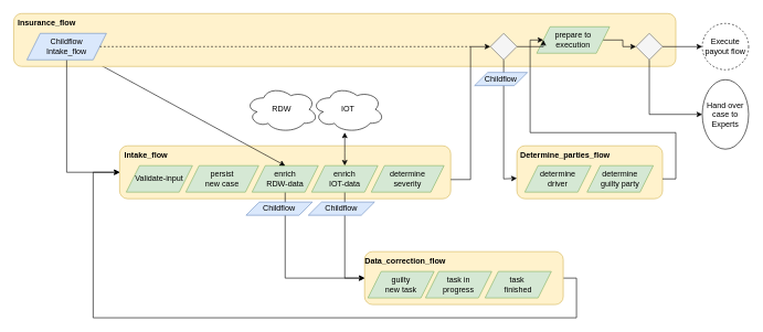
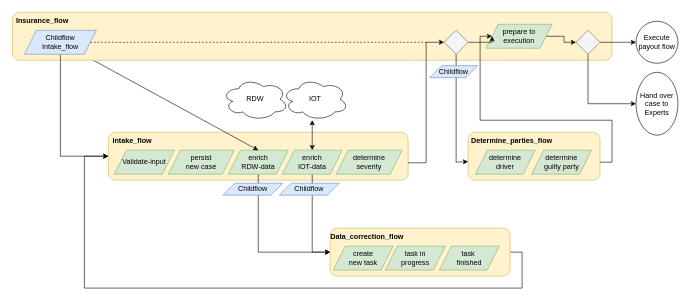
  <mxCell id="0" />
  <mxCell id="1" parent="0" />
  <mxCell id="2" value="RDW" style="ellipse;shape=cloud;whiteSpace=wrap;html=1;" parent="1" vertex="1"><mxGeometry x="370" y="130" width="110" height="70" as="geometry" /></mxCell>
- <mxCell id="3" value="Execute payout flow" style="ellipse;whiteSpace=wrap;html=1;dashed=1;" parent="1" vertex="1"><mxGeometry x="1060" y="35" width="70" height="70" as="geometry" /></mxCell>
+ <mxCell id="3" value="Execute payout flow" style="ellipse;whiteSpace=wrap;html=1;" parent="1" vertex="1"><mxGeometry x="1060" y="35" width="70" height="70" as="geometry" /></mxCell>
  <mxCell id="4" value="Hand over case to Experts" style="ellipse;whiteSpace=wrap;html=1;" parent="1" vertex="1"><mxGeometry x="1060" y="120" width="70" height="105" as="geometry" /></mxCell>
  <mxCell id="5" value="" style="rounded=1;whiteSpace=wrap;html=1;fillColor=#fff2cc;strokeColor=#d6b656;" vertex="1" parent="1"><mxGeometry x="180" width="500" height="80" as="geometry" y="220" /></mxCell>
  <mxCell id="6" value="Intake_flow" style="text;html=1;strokeColor=none;fillColor=none;align=center;verticalAlign=middle;whiteSpace=wrap;rounded=0;fontStyle=1" vertex="1" parent="1"><mxGeometry x="180" width="80" height="30" as="geometry" y="220" /></mxCell>
  <mxCell id="7" value="Validate-input" style="shape=parallelogram;perimeter=parallelogramPerimeter;whiteSpace=wrap;html=1;fixedSize=1;fillColor=#d5e8d4;strokeColor=#82b366;" vertex="1" parent="1"><mxGeometry x="190" y="250" width="100" height="40" as="geometry" /></mxCell>
  <mxCell id="8" style="edgeStyle=orthogonalEdgeStyle;rounded=0;orthogonalLoop=1;jettySize=auto;html=1;exitX=0.5;exitY=1;exitDx=0;exitDy=0;entryX=0;entryY=0.5;entryDx=0;entryDy=0;" edge="1" parent="1" source="9" target="22"><mxGeometry relative="1" as="geometry" /></mxCell>
  <mxCell id="9" value="enrich&lt;br&gt;RDW-data" style="shape=parallelogram;perimeter=parallelogramPerimeter;whiteSpace=wrap;html=1;fixedSize=1;fillColor=#d5e8d4;strokeColor=#82b366;" vertex="1" parent="1"><mxGeometry x="380" y="250" width="100" height="40" as="geometry" /></mxCell>
  <mxCell id="10" value="create new insurance case" style="shape=parallelogram;perimeter=parallelogramPerimeter;whiteSpace=wrap;html=1;fixedSize=1;fillColor=#d5e8d4;strokeColor=#82b366;" vertex="1" parent="1"><mxGeometry x="860" y="240" width="110" height="40" as="geometry" /></mxCell>
  <mxCell id="11" value="" style="edgeStyle=orthogonalEdgeStyle;rounded=0;orthogonalLoop=1;jettySize=auto;html=1;startArrow=classic;startFill=1;" edge="1" parent="1" source="13" target="15"><mxGeometry relative="1" as="geometry"><Array as="points"><mxPoint x="520" y="230" /><mxPoint x="520" y="230" /></Array></mxGeometry></mxCell>
  <mxCell id="12" style="edgeStyle=orthogonalEdgeStyle;rounded=0;orthogonalLoop=1;jettySize=auto;html=1;exitX=0.5;exitY=1;exitDx=0;exitDy=0;entryX=0;entryY=0.5;entryDx=0;entryDy=0;" edge="1" parent="1" source="13" target="22"><mxGeometry relative="1" as="geometry"><mxPoint x="540" y="420" as="targetPoint" /><Array as="points"><mxPoint x="520" y="420" /></Array></mxGeometry></mxCell>
  <mxCell id="13" value="enrich&lt;br&gt;IOT-data" style="shape=parallelogram;perimeter=parallelogramPerimeter;whiteSpace=wrap;html=1;fixedSize=1;fillColor=#d5e8d4;strokeColor=#82b366;" vertex="1" parent="1"><mxGeometry x="470" y="250" width="100" height="40" as="geometry" /></mxCell>
  <mxCell id="14" value="" style="endArrow=classic;startArrow=classic;html=1;rounded=0;exitX=0.5;exitY=0;exitDx=0;exitDy=0;" edge="1" parent="1" source="9" target="19"><mxGeometry width="50" height="50" relative="1" as="geometry"><mxPoint x="620" y="500" as="sourcePoint" /><mxPoint x="670" y="450" as="targetPoint" /></mxGeometry></mxCell>
  <mxCell id="15" value="IOT" style="ellipse;shape=cloud;whiteSpace=wrap;html=1;" vertex="1" parent="1"><mxGeometry x="470" y="130" width="110" height="70" as="geometry" /></mxCell>
  <mxCell id="16" value="" style="rounded=1;whiteSpace=wrap;html=1;fillColor=#fff2cc;strokeColor=#d6b656;" vertex="1" parent="1"><mxGeometry x="20" y="20" width="1000" height="80" as="geometry" /></mxCell>
  <mxCell id="17" value="Insurance_flow" style="text;html=1;strokeColor=none;fillColor=none;align=center;verticalAlign=middle;whiteSpace=wrap;rounded=0;fontStyle=1" vertex="1" parent="1"><mxGeometry x="40" y="20" width="60" height="30" as="geometry" /></mxCell>
  <mxCell id="18" value="" style="edgeStyle=orthogonalEdgeStyle;rounded=0;orthogonalLoop=1;jettySize=auto;html=1;entryX=0;entryY=0.5;entryDx=0;entryDy=0;" edge="1" parent="1" source="19" target="5"><mxGeometry relative="1" as="geometry"><mxPoint x="60" y="250" as="targetPoint" /><Array as="points"><mxPoint x="100" y="260" /></Array></mxGeometry></mxCell>
  <mxCell id="19" value="Childflow&lt;br&gt;Intake_flow" style="shape=parallelogram;perimeter=parallelogramPerimeter;whiteSpace=wrap;html=1;fixedSize=1;fillColor=#dae8fc;strokeColor=#6c8ebf;" vertex="1" parent="1"><mxGeometry x="40" y="50" width="120" height="40" as="geometry" /></mxCell>
  <mxCell id="20" value="" style="rounded=1;whiteSpace=wrap;html=1;fillColor=#fff2cc;strokeColor=#d6b656;" vertex="1" parent="1"><mxGeometry x="780" width="220" height="80" as="geometry" y="220" /></mxCell>
  <mxCell id="21" style="edgeStyle=orthogonalEdgeStyle;rounded=0;orthogonalLoop=1;jettySize=auto;html=1;exitX=1;exitY=0.5;exitDx=0;exitDy=0;entryX=0;entryY=0.5;entryDx=0;entryDy=0;" edge="1" parent="1" source="22" target="5"><mxGeometry relative="1" as="geometry"><mxPoint x="70" y="320" as="targetPoint" /><Array as="points"><mxPoint x="870" y="420" /><mxPoint x="870" y="480" /><mxPoint x="140" y="480" /><mxPoint x="140" y="260" /></Array></mxGeometry></mxCell>
  <mxCell id="22" value="" style="rounded=1;whiteSpace=wrap;html=1;fillColor=#fff2cc;strokeColor=#d6b656;" vertex="1" parent="1"><mxGeometry x="550" y="380" width="300" height="80" as="geometry" /></mxCell>
  <mxCell id="23" style="edgeStyle=orthogonalEdgeStyle;rounded=0;orthogonalLoop=1;jettySize=auto;html=1;exitX=1;exitY=0.638;exitDx=0;exitDy=0;entryX=0;entryY=0.5;entryDx=0;entryDy=0;exitPerimeter=0;" edge="1" parent="1" source="5" target="29"><mxGeometry relative="1" as="geometry" /></mxCell>
  <mxCell id="24" value="determine&lt;br&gt;severity" style="shape=parallelogram;perimeter=parallelogramPerimeter;whiteSpace=wrap;html=1;fixedSize=1;fillColor=#d5e8d4;strokeColor=#82b366;" vertex="1" parent="1"><mxGeometry x="560" y="250" width="110" height="40" as="geometry" /></mxCell>
  <mxCell id="25" style="edgeStyle=orthogonalEdgeStyle;rounded=0;orthogonalLoop=1;jettySize=auto;html=1;exitX=1;exitY=0.5;exitDx=0;exitDy=0;entryX=0;entryY=0.5;entryDx=0;entryDy=0;" edge="1" parent="1" source="26" target="36"><mxGeometry relative="1" as="geometry" /></mxCell>
  <mxCell id="26" value="prepare to&lt;br&gt;execution" style="shape=parallelogram;perimeter=parallelogramPerimeter;whiteSpace=wrap;html=1;fixedSize=1;fillColor=#d5e8d4;strokeColor=#82b366;" vertex="1" parent="1"><mxGeometry x="810" y="40" width="110" height="40" as="geometry" /></mxCell>
  <mxCell id="27" style="edgeStyle=orthogonalEdgeStyle;rounded=0;orthogonalLoop=1;jettySize=auto;html=1;exitX=1;exitY=0.5;exitDx=0;exitDy=0;entryX=0;entryY=0.5;entryDx=0;entryDy=0;" edge="1" parent="1" source="29" target="26"><mxGeometry relative="1" as="geometry" /></mxCell>
  <mxCell id="28" style="edgeStyle=orthogonalEdgeStyle;rounded=0;orthogonalLoop=1;jettySize=auto;html=1;exitX=0.5;exitY=1;exitDx=0;exitDy=0;entryX=0;entryY=0.613;entryDx=0;entryDy=0;entryPerimeter=0;" edge="1" parent="1" source="29" target="20"><mxGeometry relative="1" as="geometry"><Array as="points"><mxPoint x="760" y="270" /></Array></mxGeometry></mxCell>
  <mxCell id="29" value="" style="rhombus;whiteSpace=wrap;html=1;fillColor=#f5f5f5;strokeColor=#666666;fontColor=#333333;" vertex="1" parent="1"><mxGeometry x="740" y="50" width="40" height="40" as="geometry" /></mxCell>
  <mxCell id="30" value="determine&lt;br&gt;driver" style="shape=parallelogram;perimeter=parallelogramPerimeter;whiteSpace=wrap;html=1;fixedSize=1;fillColor=#d5e8d4;strokeColor=#82b366;" vertex="1" parent="1"><mxGeometry x="792" y="250" width="100" height="40" as="geometry" /></mxCell>
  <mxCell id="31" value="persist &lt;br&gt;new case" style="shape=parallelogram;perimeter=parallelogramPerimeter;whiteSpace=wrap;html=1;fixedSize=1;fillColor=#d5e8d4;strokeColor=#82b366;" vertex="1" parent="1"><mxGeometry x="280" y="250" width="110" height="40" as="geometry" /></mxCell>
  <mxCell id="32" style="edgeStyle=orthogonalEdgeStyle;rounded=0;orthogonalLoop=1;jettySize=auto;html=1;entryX=0;entryY=0.5;entryDx=0;entryDy=0;" edge="1" parent="1" target="26"><mxGeometry relative="1" as="geometry"><mxPoint x="1030" y="270" as="targetPoint" /><mxPoint x="1000" y="270" as="sourcePoint" /><Array as="points"><mxPoint x="1020" y="270" /><mxPoint x="1020" y="200" /><mxPoint x="800" y="200" /><mxPoint x="800" y="70" /></Array></mxGeometry></mxCell>
  <mxCell id="33" value="determine&lt;br&gt;guilty party" style="shape=parallelogram;perimeter=parallelogramPerimeter;whiteSpace=wrap;html=1;fixedSize=1;fillColor=#d5e8d4;strokeColor=#82b366;" vertex="1" parent="1"><mxGeometry x="886" y="250" width="100" height="40" as="geometry" /></mxCell>
  <mxCell id="34" style="edgeStyle=orthogonalEdgeStyle;rounded=0;orthogonalLoop=1;jettySize=auto;html=1;exitX=0.5;exitY=1;exitDx=0;exitDy=0;entryX=0;entryY=0.5;entryDx=0;entryDy=0;" edge="1" parent="1" source="36" target="4"><mxGeometry relative="1" as="geometry" /></mxCell>
  <mxCell id="35" style="edgeStyle=orthogonalEdgeStyle;rounded=0;orthogonalLoop=1;jettySize=auto;html=1;exitX=1;exitY=0.5;exitDx=0;exitDy=0;entryX=0;entryY=0.5;entryDx=0;entryDy=0;" edge="1" parent="1" source="36" target="3"><mxGeometry relative="1" as="geometry" /></mxCell>
  <mxCell id="36" value="" style="rhombus;whiteSpace=wrap;html=1;fillColor=#f5f5f5;fontColor=#333333;strokeColor=#666666;" vertex="1" parent="1"><mxGeometry x="960" y="50" width="40" height="40" as="geometry" /></mxCell>
- <mxCell id="37" value="guilty &lt;br&gt;new task" style="shape=parallelogram;perimeter=parallelogramPerimeter;whiteSpace=wrap;html=1;fixedSize=1;fillColor=#d5e8d4;strokeColor=#82b366;" vertex="1" parent="1"><mxGeometry x="555" y="410" width="100" height="40" as="geometry" /></mxCell>
+ <mxCell id="37" value="create &lt;br&gt;new task" style="shape=parallelogram;perimeter=parallelogramPerimeter;whiteSpace=wrap;html=1;fixedSize=1;fillColor=#d5e8d4;strokeColor=#82b366;" vertex="1" parent="1"><mxGeometry x="555" y="410" width="100" height="40" as="geometry" /></mxCell>
  <mxCell id="38" value="task in&lt;br&gt;progress" style="shape=parallelogram;perimeter=parallelogramPerimeter;whiteSpace=wrap;html=1;fixedSize=1;fillColor=#d5e8d4;strokeColor=#82b366;" vertex="1" parent="1"><mxGeometry x="642" y="410" width="100" height="40" as="geometry" /></mxCell>
  <mxCell id="39" value="task&amp;nbsp;&lt;br&gt;finished" style="shape=parallelogram;perimeter=parallelogramPerimeter;whiteSpace=wrap;html=1;fixedSize=1;fillColor=#d5e8d4;strokeColor=#82b366;" vertex="1" parent="1"><mxGeometry x="732" y="410" width="100" height="40" as="geometry" /></mxCell>
  <mxCell id="40" value="Determine_parties_flow" style="text;html=1;strokeColor=none;fillColor=none;align=center;verticalAlign=middle;whiteSpace=wrap;rounded=0;fontStyle=1" vertex="1" parent="1"><mxGeometry x="813" width="80" height="30" as="geometry" y="220" /></mxCell>
  <mxCell id="41" value="Data_correction_flow" style="text;html=1;strokeColor=none;fillColor=none;align=center;verticalAlign=middle;whiteSpace=wrap;rounded=0;fontStyle=1" vertex="1" parent="1"><mxGeometry x="550" y="380" width="123" height="30" as="geometry" /></mxCell>
  <mxCell id="42" value="Childflow" style="shape=parallelogram;perimeter=parallelogramPerimeter;whiteSpace=wrap;html=1;fixedSize=1;fillColor=#dae8fc;strokeColor=#6c8ebf;" vertex="1" parent="1"><mxGeometry x="371" y="305" width="100" height="20" as="geometry" /></mxCell>
  <mxCell id="43" value="Childflow" style="shape=parallelogram;perimeter=parallelogramPerimeter;whiteSpace=wrap;html=1;fixedSize=1;fillColor=#dae8fc;strokeColor=#6c8ebf;" vertex="1" parent="1"><mxGeometry x="465" y="305" width="100" height="20" as="geometry" /></mxCell>
  <mxCell id="44" value="Childflow" style="shape=parallelogram;perimeter=parallelogramPerimeter;whiteSpace=wrap;html=1;fixedSize=1;fillColor=#dae8fc;strokeColor=#6c8ebf;" vertex="1" parent="1"><mxGeometry x="716" y="109" width="80" height="20" as="geometry" /></mxCell>
  <mxCell id="45" value="" style="endArrow=none;dashed=1;html=1;rounded=0;exitX=1;exitY=0.5;exitDx=0;exitDy=0;" edge="1" parent="1" source="19"><mxGeometry width="50" height="50" relative="1" as="geometry"><mxPoint x="610" y="310" as="sourcePoint" /><mxPoint x="710" y="70" as="targetPoint" /></mxGeometry></mxCell>
